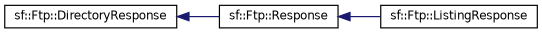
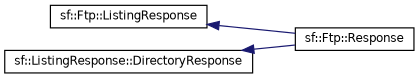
  digraph {
    rankdir=LR
    node [color=black fillcolor=white fontname=Helvetica fontsize=10 shape=record style=filled]
    edge [color=midnightblue dir=back fontname=Helvetica fontsize=10 labelfontname=Helvetica labelfontsize=10 style=solid]
    n1 [height=0.2 label="sf::Ftp::Response" width=0.4]
    n2 [height=0.2 label="sf::Ftp::ListingResponse" width=0.4]
-   n3 [height=0.2 label="sf::Ftp::DirectoryResponse" width=0.4]
-   n1 -> n2
+   n3 [height=0.2 label="sf::ListingResponse::DirectoryResponse" width=0.4]
+   n2 -> n1
    n3 -> n1
  }
